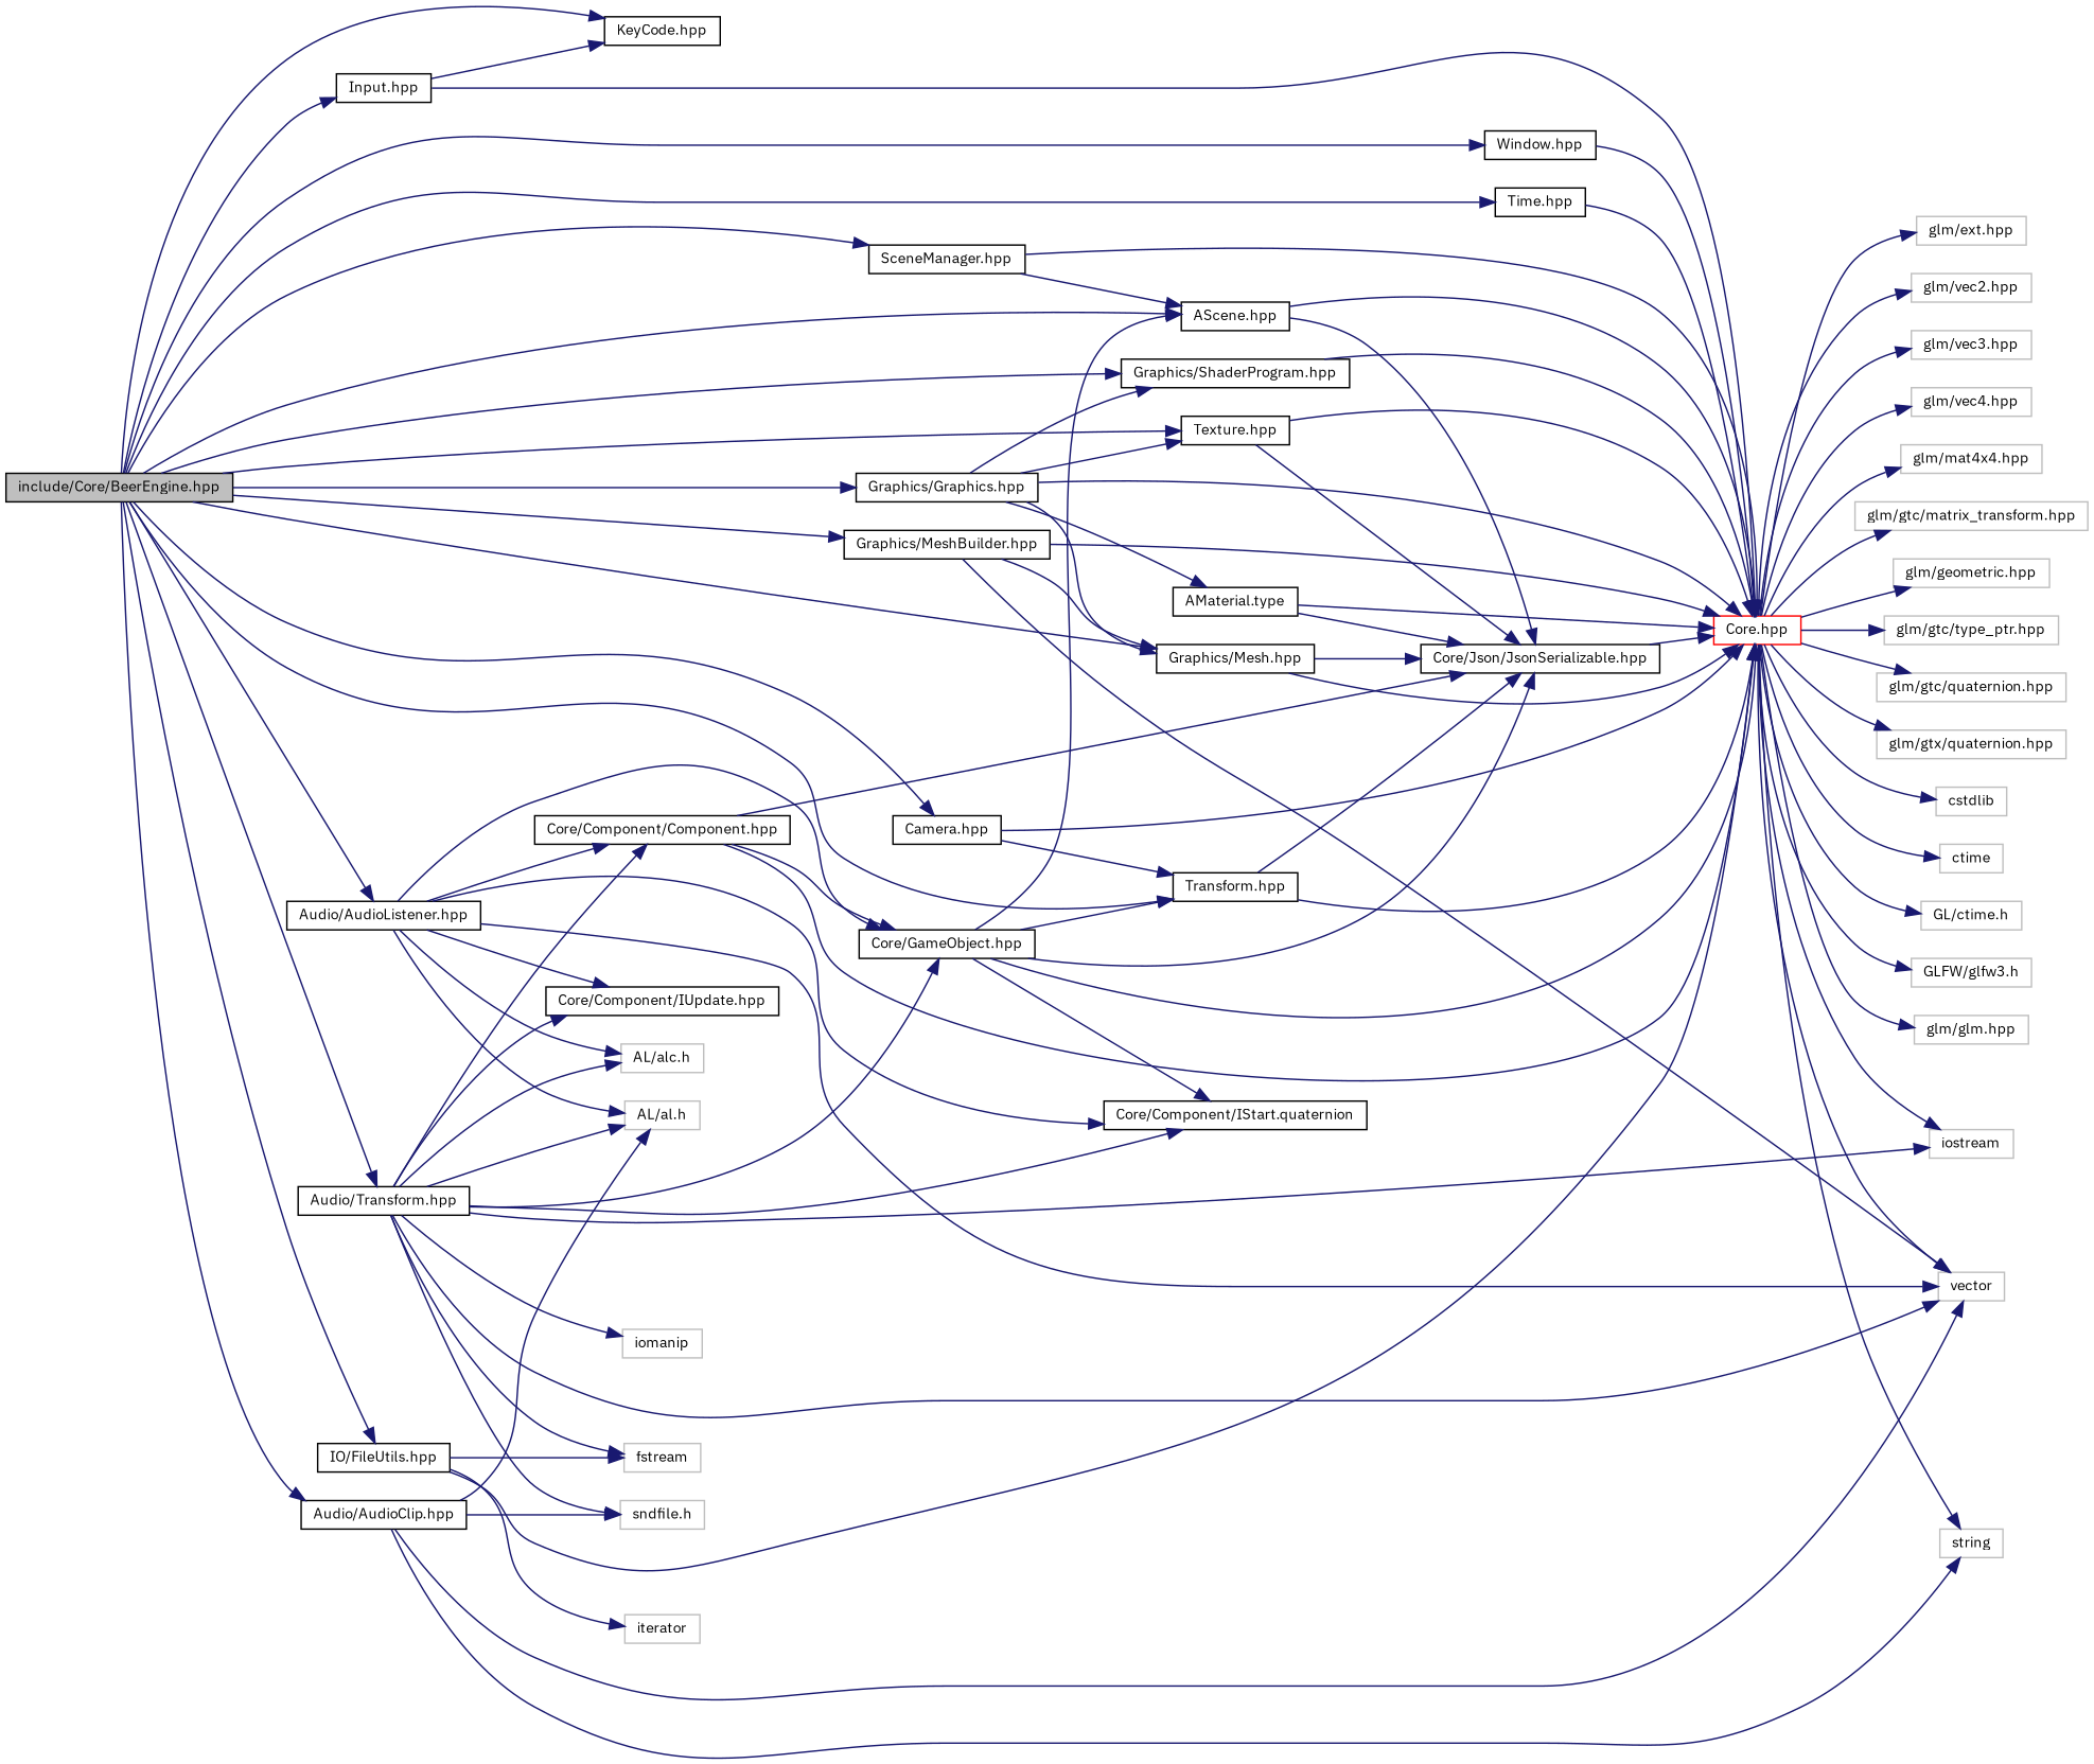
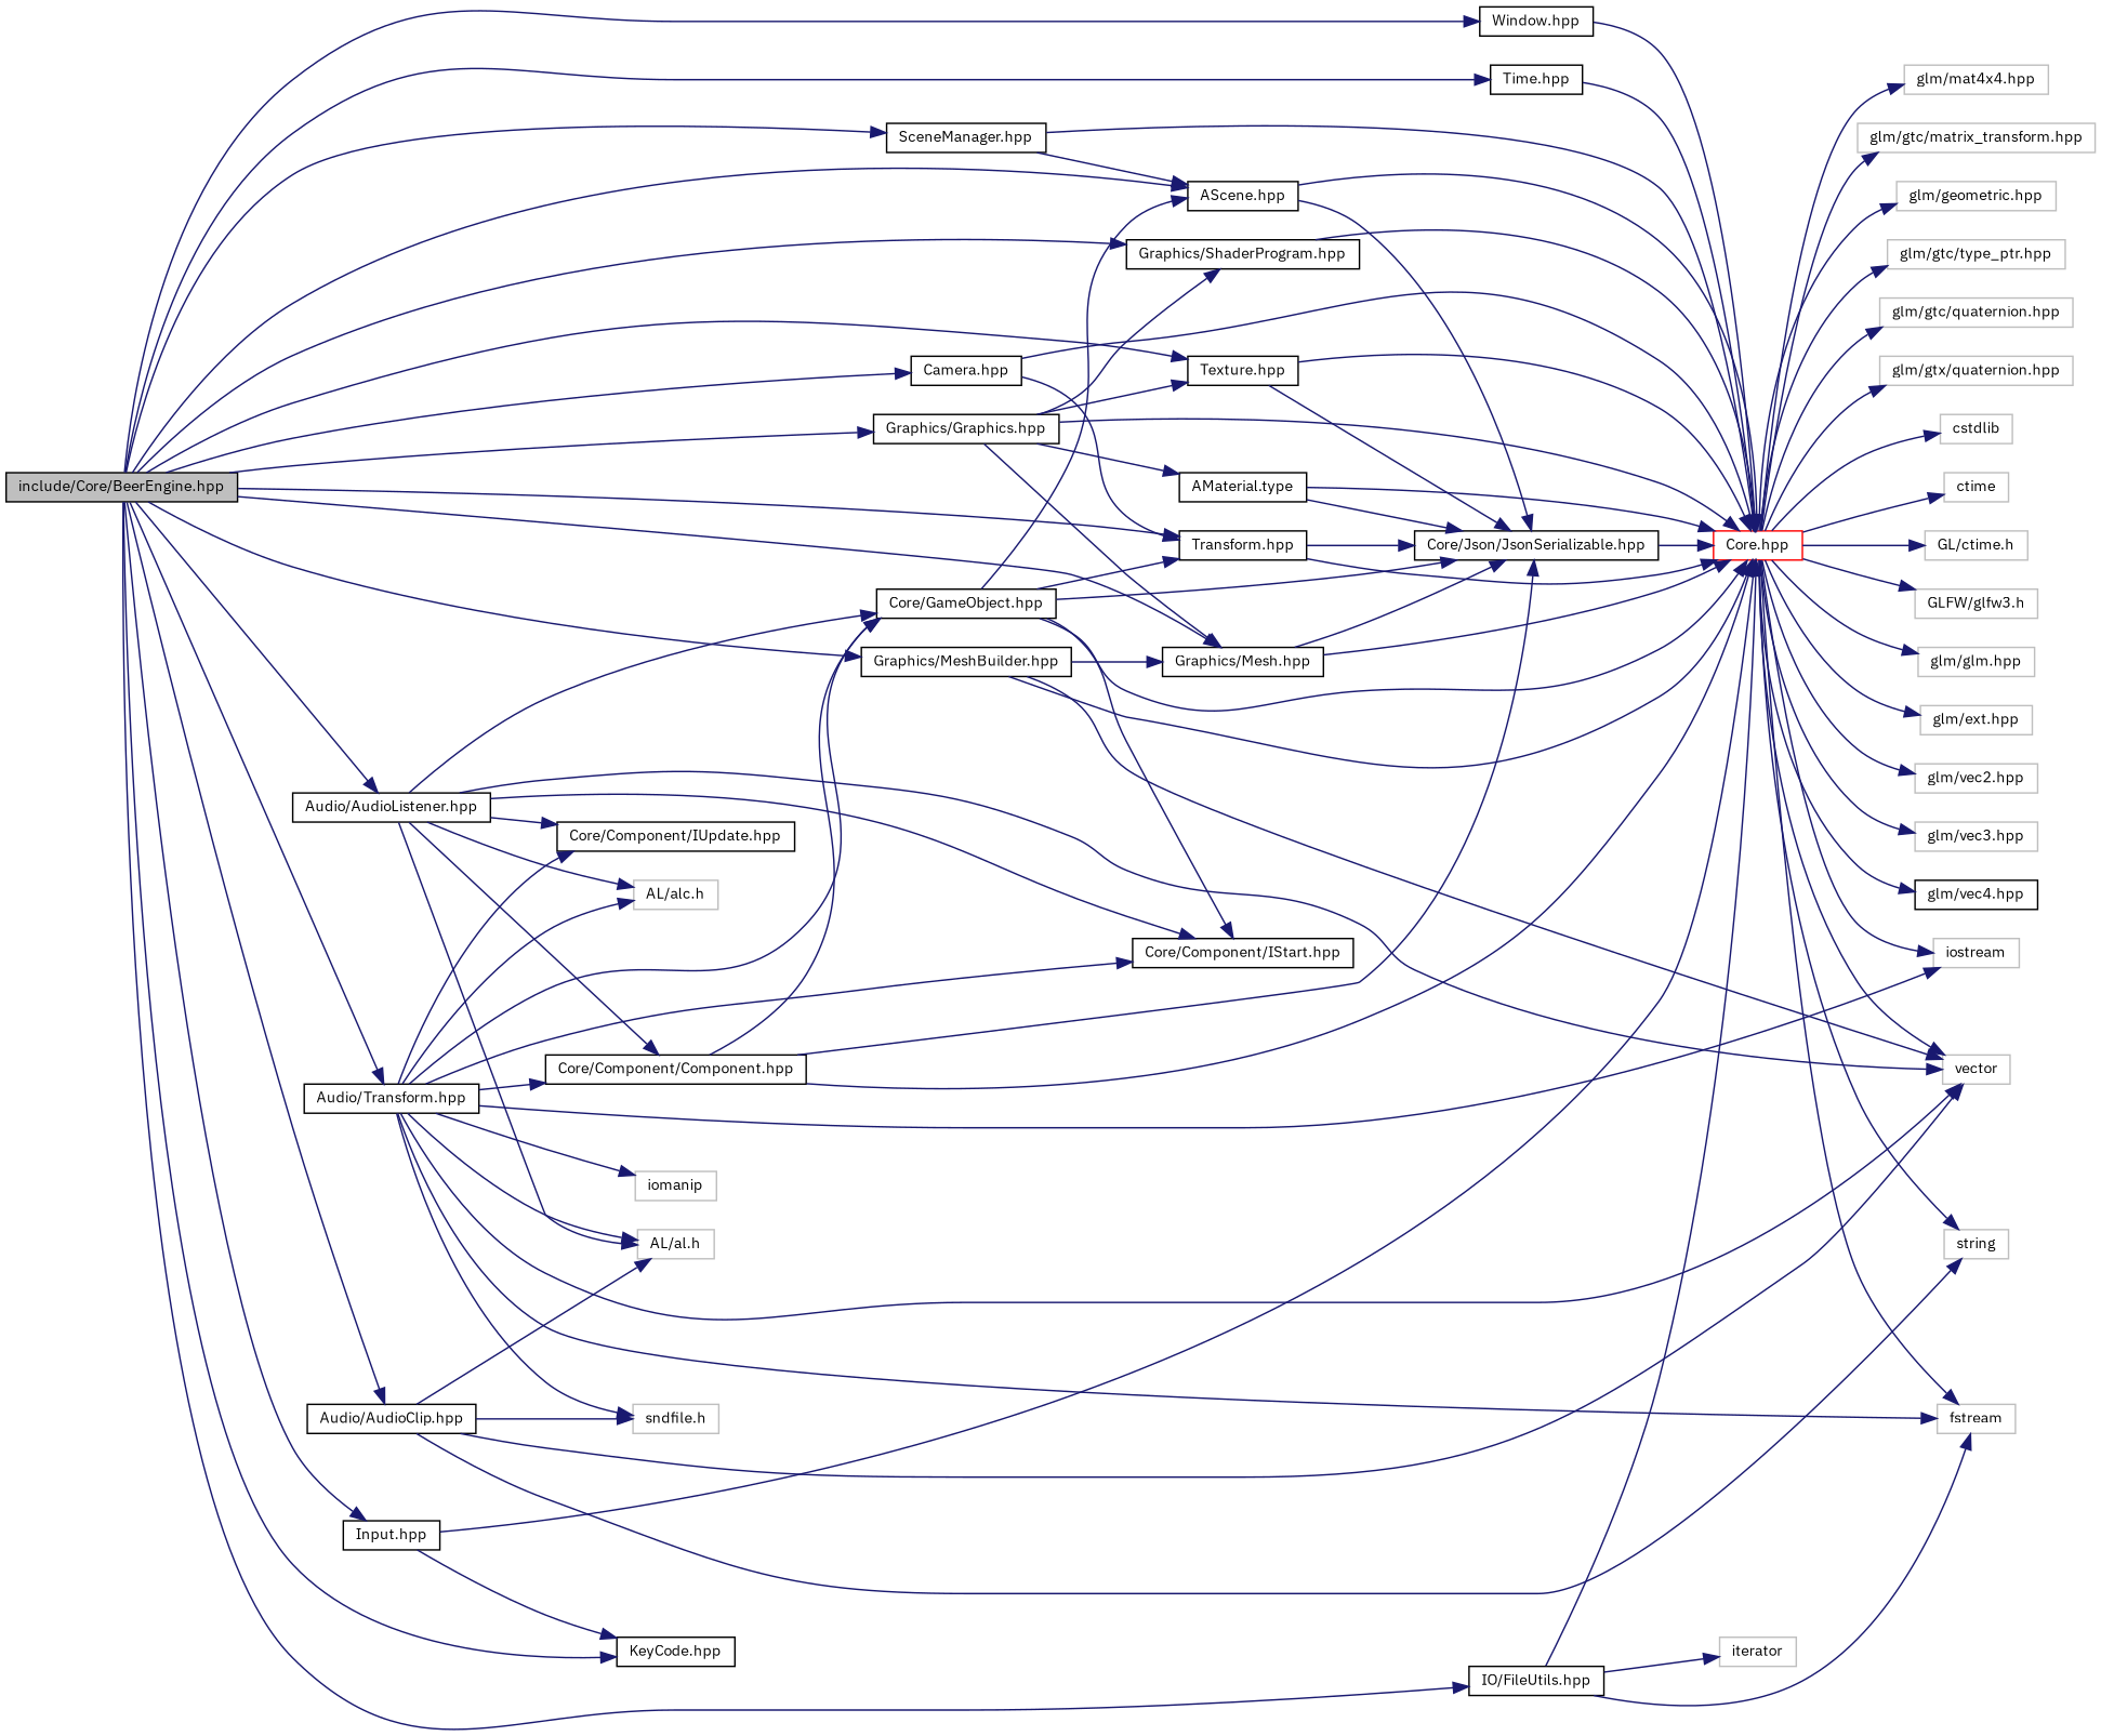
  digraph {
    fontname="IBM Plex Sans"
    rankdir=LR
    node [color=black fillcolor=white fontname="IBM Plex Sans" fontsize=10 shape=record style=filled]
    edge [color=midnightblue fontname="IBM Plex Sans" fontsize=10 labelfontname=Helvetica labelfontsize=10 style=solid]
    n1 [fillcolor=grey75 fontcolor=black height=0.2 label="include/Core/BeerEngine.hpp" width=0.4]
    n2 [height=0.2 label="Window.hpp" width=0.4]
    n3 [height=0.2 label="Time.hpp" width=0.4]
    n4 [height=0.2 label="AScene.hpp" width=0.4]
    n5 [height=0.2 label="SceneManager.hpp" width=0.4]
    n6 [height=0.2 label="Graphics/Mesh.hpp" width=0.4]
    n7 [height=0.2 label="Graphics/MeshBuilder.hpp" width=0.4]
    n8 [height=0.2 label="Graphics/ShaderProgram.hpp" width=0.4]
    n9 [height=0.2 label="Graphics/Graphics.hpp" width=0.4]
    n10 [height=0.2 label="Texture.hpp" width=0.4]
    n11 [height=0.2 label="IO/FileUtils.hpp" width=0.4]
    n12 [height=0.2 label="Transform.hpp" width=0.4]
    n13 [height=0.2 label="Input.hpp" width=0.4]
    n14 [height=0.2 label="KeyCode.hpp" width=0.4]
    n15 [height=0.2 label="Camera.hpp" width=0.4]
    n16 [height=0.2 label="Audio/Transform.hpp" width=0.4]
    n17 [height=0.2 label="Audio/AudioListener.hpp" width=0.4]
    n18 [height=0.2 label="Audio/AudioClip.hpp" width=0.4]
    n19 [color=red height=0.2 label="Core.hpp" width=0.4]
    n20 [height=0.2 label="Core/Json/JsonSerializable.hpp" width=0.4]
    n21 [color=grey75 height=0.2 label=vector width=0.4]
    n22 [height=0.2 label="AMaterial.type" width=0.4]
    n23 [color=grey75 height=0.2 label=fstream width=0.4]
    n24 [color=grey75 height=0.2 label=iterator width=0.4]
    n25 [color=grey75 height=0.2 label=iostream width=0.4]
    n26 [color=grey75 height=0.2 label="AL/al.h" width=0.4]
    n27 [color=grey75 height=0.2 label="AL/alc.h" width=0.4]
    n28 [color=grey75 height=0.2 label="sndfile.h" width=0.4]
    n29 [color=grey75 height=0.2 label=iomanip width=0.4]
    n30 [height=0.2 label="Core/GameObject.hpp" width=0.4]
-   n31 [height=0.2 label="Core/Component/IStart.quaternion" width=0.4]
+   n31 [height=0.2 label="Core/Component/IStart.hpp" width=0.4]
    n32 [height=0.2 label="Core/Component/Component.hpp" width=0.4]
    n33 [height=0.2 label="Core/Component/IUpdate.hpp" width=0.4]
    n34 [color=grey75 height=0.2 label=string width=0.4]
    n35 [color=grey75 height=0.2 label="GL/ctime.h" width=0.4]
    n36 [color=grey75 height=0.2 label="GLFW/glfw3.h" width=0.4]
    n37 [color=grey75 height=0.2 label="glm/glm.hpp" width=0.4]
    n38 [color=grey75 height=0.2 label="glm/ext.hpp" width=0.4]
    n39 [color=grey75 height=0.2 label="glm/vec2.hpp" width=0.4]
    n40 [color=grey75 height=0.2 label="glm/vec3.hpp" width=0.4]
-   n41 [color=grey75 height=0.2 label="glm/vec4.hpp" width=0.4]
+   n41 [height=0.2 label="glm/vec4.hpp" width=0.4]
    n42 [color=grey75 height=0.2 label="glm/mat4x4.hpp" width=0.4]
    n43 [color=grey75 height=0.2 label="glm/gtc/matrix_transform.hpp" width=0.4]
    n44 [color=grey75 height=0.2 label="glm/geometric.hpp" width=0.4]
    n45 [color=grey75 height=0.2 label="glm/gtc/type_ptr.hpp" width=0.4]
    n46 [color=grey75 height=0.2 label="glm/gtc/quaternion.hpp" width=0.4]
    n47 [color=grey75 height=0.2 label="glm/gtx/quaternion.hpp" width=0.4]
    n48 [color=grey75 height=0.2 label=cstdlib width=0.4]
    n49 [color=grey75 height=0.2 label=ctime width=0.4]
    n1 -> n2
    n1 -> n3
    n1 -> n4
    n1 -> n5
    n1 -> n6
    n1 -> n7
    n1 -> n8
    n1 -> n9
    n1 -> n10
    n1 -> n11
    n1 -> n12
    n1 -> n13
    n1 -> n14
    n1 -> n15
    n1 -> n16
    n1 -> n17
    n1 -> n18
    n2 -> n19
    n3 -> n19
    n4 -> n19
    n4 -> n20
    n5 -> n4
    n5 -> n19
    n6 -> n19
    n6 -> n20
    n7 -> n6
    n7 -> n19
    n7 -> n21
    n8 -> n19
    n9 -> n6
    n9 -> n8
    n9 -> n10
    n9 -> n19
    n9 -> n22
    n10 -> n19
    n10 -> n20
    n11 -> n19
    n11 -> n23
    n11 -> n24
    n12 -> n19
    n12 -> n20
    n13 -> n14
    n13 -> n19
    n15 -> n12
    n15 -> n19
    n16 -> n21
    n16 -> n23
    n16 -> n25
    n16 -> n26
    n16 -> n27
    n16 -> n28
    n16 -> n29
    n16 -> n30
    n16 -> n31
    n16 -> n32
    n16 -> n33
    n17 -> n21
    n17 -> n26
    n17 -> n27
    n17 -> n30
    n17 -> n31
    n17 -> n32
    n17 -> n33
    n18 -> n21
    n18 -> n26
    n18 -> n28
    n18 -> n34
    n19 -> n21
+   n19 -> n23
    n19 -> n25
    n19 -> n34
    n19 -> n35
    n19 -> n36
    n19 -> n37
    n19 -> n38
    n19 -> n39
    n19 -> n40
    n19 -> n41
    n19 -> n42
    n19 -> n43
    n19 -> n44
    n19 -> n45
    n19 -> n46
    n19 -> n47
    n19 -> n48
    n19 -> n49
    n20 -> n19
    n22 -> n19
    n22 -> n20
    n30 -> n4
    n30 -> n12
    n30 -> n19
    n30 -> n20
    n30 -> n31
    n32 -> n19
    n32 -> n20
    n32 -> n30
  }
